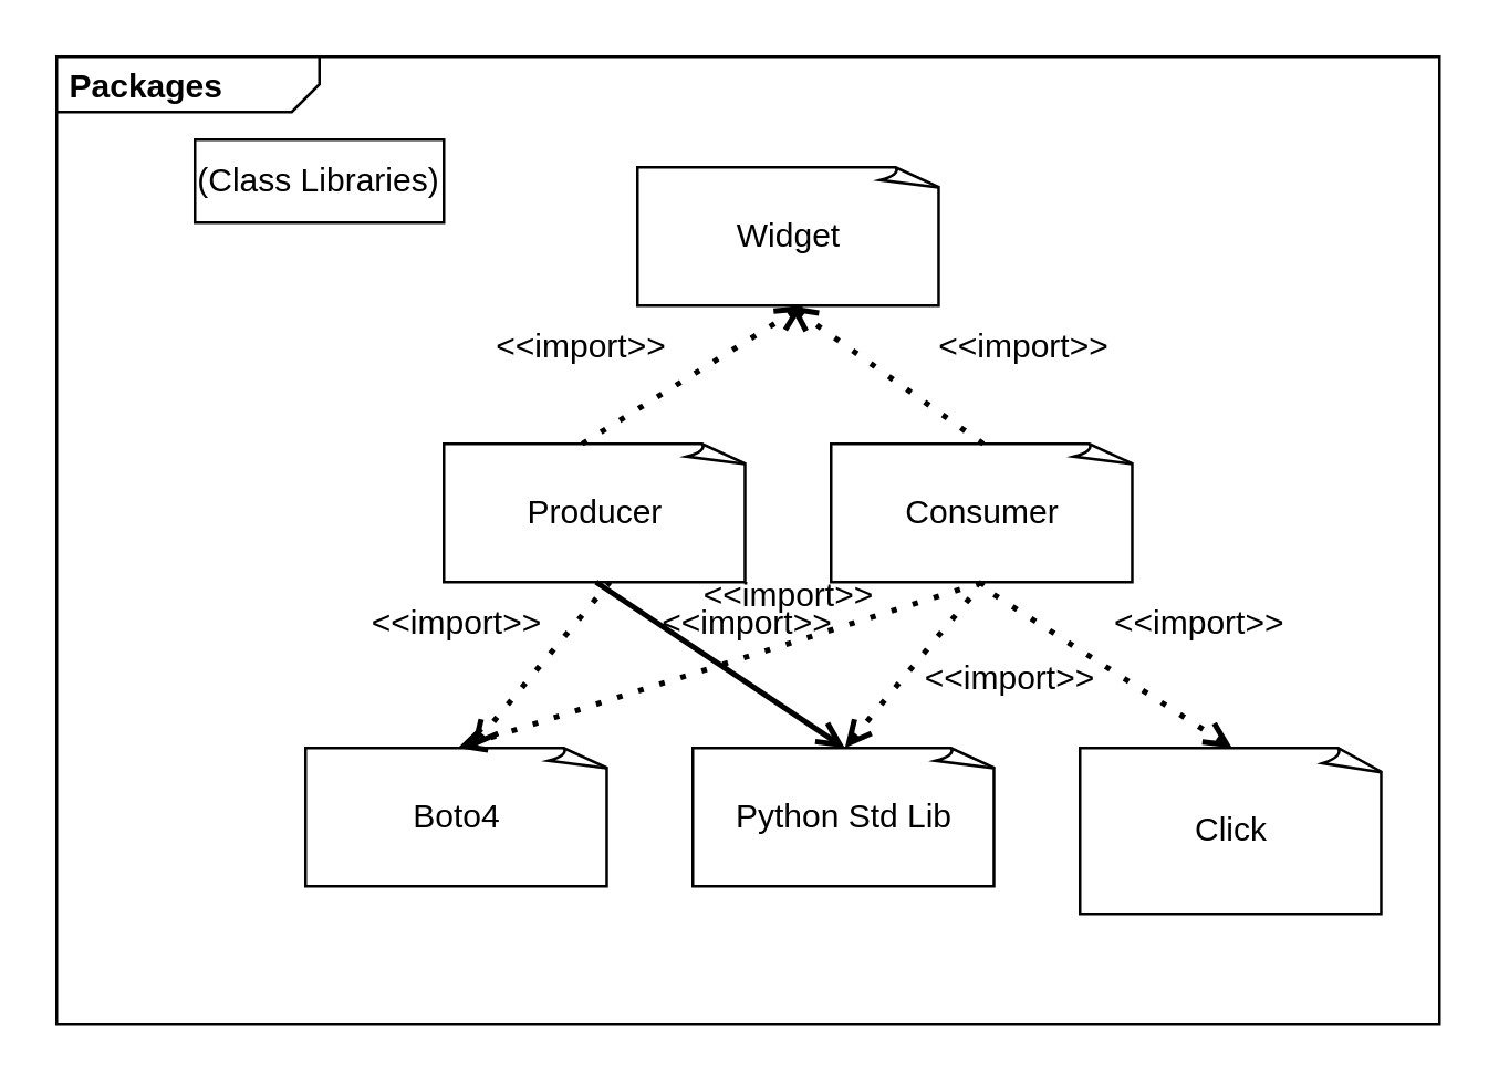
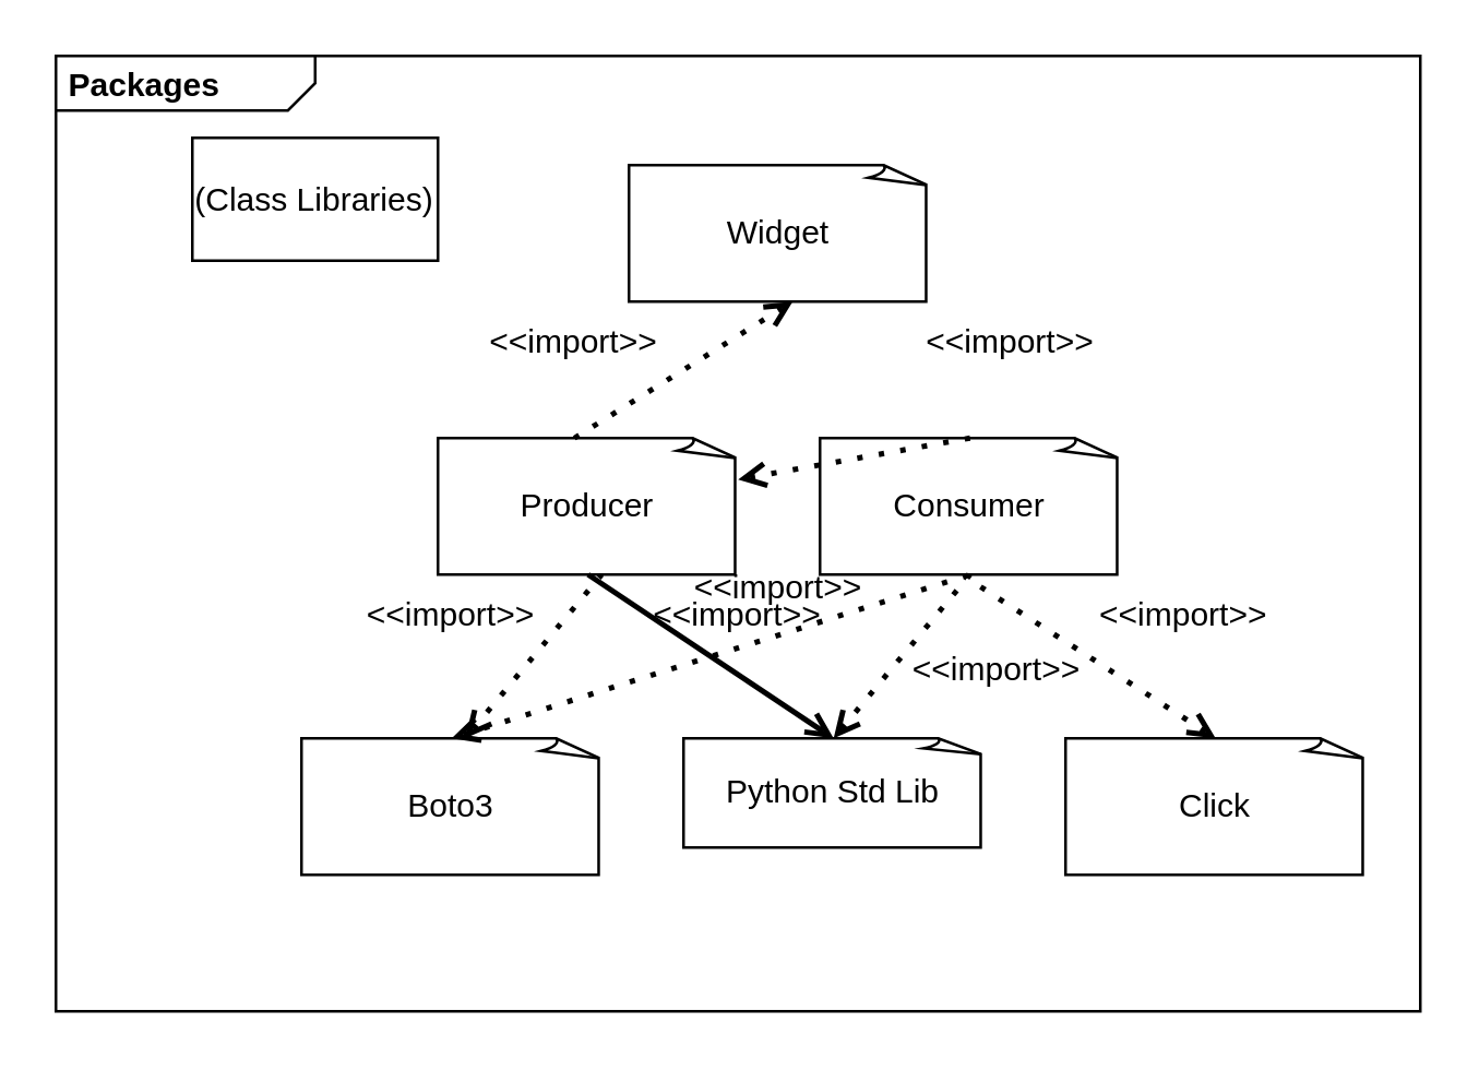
  <mxCell id="0" />
  <mxCell id="1" parent="0" />
  <mxCell id="2" value="&lt;p style=&quot;margin:0px;margin-top:4px;margin-left:5px;text-align:left;&quot;&gt;&lt;b&gt;Packages&lt;/b&gt;&lt;/p&gt;" style="html=1;shape=mxgraph.sysml.package;overflow=fill;labelX=95;align=left;spacingLeft=5;verticalAlign=top;spacingTop=-3;" parent="1" vertex="1"><mxGeometry x="20" y="20" width="500" height="350" as="geometry" /></mxCell>
  <mxCell id="3" value="Widget" style="whiteSpace=wrap;html=1;shape=mxgraph.basic.document" parent="1" vertex="1"><mxGeometry x="230" y="60" width="110" height="50" as="geometry" /></mxCell>
  <mxCell id="4" value="Consumer" style="whiteSpace=wrap;html=1;shape=mxgraph.basic.document" parent="1" vertex="1"><mxGeometry x="300" y="160" width="110" height="50" as="geometry" /></mxCell>
- <mxCell id="5" value="Python Std Lib" style="whiteSpace=wrap;html=1;shape=mxgraph.basic.document" parent="1" vertex="1"><mxGeometry x="250" y="270" width="110" height="50" as="geometry" /></mxCell>
- <mxCell id="6" value="Click" style="whiteSpace=wrap;html=1;shape=mxgraph.basic.document" parent="1" vertex="1"><mxGeometry x="390" y="270" width="110" height="60" as="geometry" /></mxCell>
- <mxCell id="7" value="Boto4" style="whiteSpace=wrap;html=1;shape=mxgraph.basic.document" parent="1" vertex="1"><mxGeometry x="110" y="270" width="110" height="50" as="geometry" /></mxCell>
- <mxCell id="8" value="(Class Libraries)" style="rounded=0;whiteSpace=wrap;html=1;" parent="1" vertex="1"><mxGeometry x="70" y="50" width="90" height="30" as="geometry" /></mxCell>
- <mxCell id="9" value="" style="endArrow=open;dashed=1;html=1;dashPattern=1 3;strokeWidth=2;rounded=0;entryX=0.5;entryY=1;entryDx=0;entryDy=0;entryPerimeter=0;exitX=0.5;exitY=0;exitDx=0;exitDy=0;exitPerimeter=0;startArrow=none;startFill=0;endFill=0;" parent="1" source="4" target="3" edge="1"><mxGeometry width="50" height="50" relative="1" as="geometry"><mxPoint x="330" y="180" as="sourcePoint" /><mxPoint x="380" y="130" as="targetPoint" /></mxGeometry></mxCell>
+ <mxCell id="5" value="Python Std Lib" style="whiteSpace=wrap;html=1;shape=mxgraph.basic.document" parent="1" vertex="1"><mxGeometry x="250" y="270" width="110" height="40" as="geometry" /></mxCell>
+ <mxCell id="6" value="Click" style="whiteSpace=wrap;html=1;shape=mxgraph.basic.document" parent="1" vertex="1"><mxGeometry x="390" y="270" width="110" height="50" as="geometry" /></mxCell>
+ <mxCell id="7" value="Boto3" style="whiteSpace=wrap;html=1;shape=mxgraph.basic.document" parent="1" vertex="1"><mxGeometry x="110" y="270" width="110" height="50" as="geometry" /></mxCell>
+ <mxCell id="8" value="(Class Libraries)" style="rounded=0;whiteSpace=wrap;html=1;" parent="1" vertex="1"><mxGeometry x="70" y="50" width="90" height="45" as="geometry" /></mxCell>
+ <mxCell id="9" value="" style="endArrow=open;dashed=1;html=1;dashPattern=1 3;strokeWidth=2;rounded=0;exitX=0.5;exitY=0;exitDx=0;exitDy=0;exitPerimeter=0;startArrow=none;startFill=0;endFill=0;" parent="1" source="4" target="17" edge="1"><mxGeometry width="50" height="50" relative="1" as="geometry"><mxPoint x="330" y="180" as="sourcePoint" /><mxPoint x="380" y="130" as="targetPoint" /></mxGeometry></mxCell>
  <mxCell id="10" value="" style="endArrow=none;dashed=1;html=1;dashPattern=1 3;strokeWidth=2;rounded=0;entryX=0.5;entryY=1;entryDx=0;entryDy=0;entryPerimeter=0;exitX=0.5;exitY=0;exitDx=0;exitDy=0;exitPerimeter=0;startArrow=open;startFill=0;" parent="1" source="5" edge="1" target="4"><mxGeometry width="50" height="50" relative="1" as="geometry"><mxPoint x="304" y="260" as="sourcePoint" /><mxPoint x="304" y="210" as="targetPoint" /></mxGeometry></mxCell>
  <mxCell id="11" value="" style="endArrow=none;dashed=1;html=1;dashPattern=1 3;strokeWidth=2;rounded=0;entryX=0.485;entryY=1.019;entryDx=0;entryDy=0;entryPerimeter=0;exitX=0.5;exitY=0;exitDx=0;exitDy=0;exitPerimeter=0;startArrow=open;startFill=0;" parent="1" source="6" target="4" edge="1"><mxGeometry width="50" height="50" relative="1" as="geometry"><mxPoint x="315" y="280" as="sourcePoint" /><mxPoint x="314" y="220" as="targetPoint" /></mxGeometry></mxCell>
  <mxCell id="12" value="" style="endArrow=none;dashed=1;html=1;dashPattern=1 3;strokeWidth=2;rounded=0;entryX=0.5;entryY=1;entryDx=0;entryDy=0;entryPerimeter=0;exitX=0.5;exitY=0;exitDx=0;exitDy=0;exitPerimeter=0;startArrow=open;startFill=0;" parent="1" source="7" target="4" edge="1"><mxGeometry width="50" height="50" relative="1" as="geometry"><mxPoint x="325" y="290" as="sourcePoint" /><mxPoint x="324" y="230" as="targetPoint" /></mxGeometry></mxCell>
  <mxCell id="13" value="&amp;lt;&amp;lt;import&amp;gt;&amp;gt;" style="rounded=0;whiteSpace=wrap;html=1;fillColor=none;strokeColor=none;" parent="1" vertex="1"><mxGeometry x="230" y="210" width="80" height="30" as="geometry" /></mxCell>
  <mxCell id="14" value="&amp;lt;&amp;lt;import&amp;gt;&amp;gt;" style="rounded=0;whiteSpace=wrap;html=1;fillColor=none;strokeColor=none;" parent="1" vertex="1"><mxGeometry x="325" y="230" width="80" height="30" as="geometry" /></mxCell>
  <mxCell id="15" value="&amp;lt;&amp;lt;import&amp;gt;&amp;gt;" style="rounded=0;whiteSpace=wrap;html=1;fillColor=none;strokeColor=none;" parent="1" vertex="1"><mxGeometry x="170" y="110" width="80" height="30" as="geometry" /></mxCell>
  <mxCell id="16" value="&amp;lt;&amp;lt;import&amp;gt;&amp;gt;" style="rounded=0;whiteSpace=wrap;html=1;fillColor=none;strokeColor=none;" parent="1" vertex="1"><mxGeometry x="245" y="200" width="80" height="30" as="geometry" /></mxCell>
  <mxCell id="17" value="Producer" style="whiteSpace=wrap;html=1;shape=mxgraph.basic.document" vertex="1" parent="1"><mxGeometry x="160" y="160" width="110" height="50" as="geometry" /></mxCell>
  <mxCell id="18" value="" style="endArrow=open;dashed=1;html=1;dashPattern=1 3;strokeWidth=2;rounded=0;exitX=0.5;exitY=0;exitDx=0;exitDy=0;exitPerimeter=0;startArrow=none;startFill=0;endFill=0;" edge="1" parent="1"><mxGeometry width="50" height="50" relative="1" as="geometry"><mxPoint x="210" y="160" as="sourcePoint" /><mxPoint x="290" y="110" as="targetPoint" /></mxGeometry></mxCell>
  <mxCell id="19" value="&amp;lt;&amp;lt;import&amp;gt;&amp;gt;" style="rounded=0;whiteSpace=wrap;html=1;fillColor=none;strokeColor=none;" vertex="1" parent="1"><mxGeometry x="330" y="110" width="80" height="30" as="geometry" /></mxCell>
  <mxCell id="20" value="" style="endArrow=none;dashed=0;html=1;dashPattern=1 3;strokeWidth=2;rounded=0;entryX=0.5;entryY=1;entryDx=0;entryDy=0;entryPerimeter=0;exitX=0.5;exitY=0;exitDx=0;exitDy=0;exitPerimeter=0;startArrow=open;startFill=0;" edge="1" parent="1" source="5" target="17"><mxGeometry width="50" height="50" relative="1" as="geometry"><mxPoint x="60" y="260" as="sourcePoint" /><mxPoint x="110" y="200" as="targetPoint" /></mxGeometry></mxCell>
  <mxCell id="21" value="" style="endArrow=none;dashed=1;html=1;dashPattern=1 3;strokeWidth=2;rounded=0;startArrow=open;startFill=0;" edge="1" parent="1"><mxGeometry width="50" height="50" relative="1" as="geometry"><mxPoint x="170" y="270" as="sourcePoint" /><mxPoint x="220" y="210" as="targetPoint" /></mxGeometry></mxCell>
  <mxCell id="22" value="&amp;lt;&amp;lt;import&amp;gt;&amp;gt;" style="rounded=0;whiteSpace=wrap;html=1;fillColor=none;strokeColor=none;" vertex="1" parent="1"><mxGeometry x="125" y="210" width="80" height="30" as="geometry" /></mxCell>
  <mxCell id="23" value="&amp;lt;&amp;lt;import&amp;gt;&amp;gt;" style="rounded=0;whiteSpace=wrap;html=1;fillColor=none;strokeColor=none;" vertex="1" parent="1"><mxGeometry x="420" y="220" width="26.67" height="10" as="geometry" /></mxCell>
